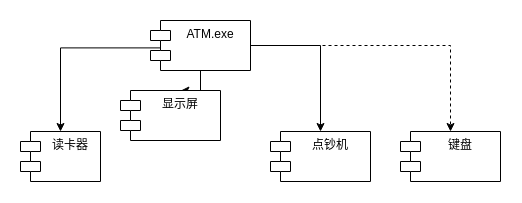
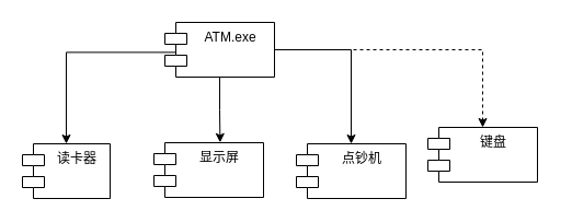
  <mxCell id="0" />
  <mxCell id="1" parent="0" />
  <mxCell id="2" style="edgeStyle=orthogonalEdgeStyle;rounded=0;orthogonalLoop=1;jettySize=auto;html=1;entryX=0.5;entryY=0;entryDx=0;entryDy=0;" edge="1" parent="1" source="6" target="9"><mxGeometry relative="1" as="geometry" /></mxCell>
  <mxCell id="3" style="edgeStyle=orthogonalEdgeStyle;rounded=0;orthogonalLoop=1;jettySize=auto;html=1;entryX=0.5;entryY=0;entryDx=0;entryDy=0;exitX=0.12;exitY=0.548;exitDx=0;exitDy=0;exitPerimeter=0;" edge="1" parent="1" source="6" target="7"><mxGeometry relative="1" as="geometry" /></mxCell>
  <mxCell id="4" style="edgeStyle=orthogonalEdgeStyle;rounded=0;orthogonalLoop=1;jettySize=auto;html=1;entryX=0.604;entryY=-0.004;entryDx=0;entryDy=0;entryPerimeter=0;" edge="1" parent="1" source="6" target="8"><mxGeometry relative="1" as="geometry" /></mxCell>
  <mxCell id="5" style="edgeStyle=orthogonalEdgeStyle;rounded=0;orthogonalLoop=1;jettySize=auto;html=1;entryX=0.5;entryY=0;entryDx=0;entryDy=0;dashed=1;" edge="1" parent="1" source="6" target="10"><mxGeometry relative="1" as="geometry" /></mxCell>
  <mxCell id="6" value="ATM.exe" style="shape=module;align=left;spacingLeft=20;align=center;verticalAlign=top;" vertex="1" parent="1"><mxGeometry x="150" y="20" width="100" height="50" as="geometry" /></mxCell>
  <mxCell id="7" value="读卡器" style="shape=module;align=left;spacingLeft=20;align=center;verticalAlign=top;" vertex="1" parent="1"><mxGeometry x="20" y="131" width="80" height="50" as="geometry" /></mxCell>
- <mxCell id="8" value="显示屏" style="shape=module;align=left;spacingLeft=20;align=center;verticalAlign=top;" vertex="1" parent="1"><mxGeometry x="120" y="90" width="100" height="50" as="geometry" /></mxCell>
+ <mxCell id="8" value="显示屏" style="shape=module;align=left;spacingLeft=20;align=center;verticalAlign=top;" vertex="1" parent="1"><mxGeometry x="140" y="130" width="100" height="50" as="geometry" /></mxCell>
  <mxCell id="9" value="点钞机" style="shape=module;align=left;spacingLeft=20;align=center;verticalAlign=top;" vertex="1" parent="1"><mxGeometry x="270" y="131" width="100" height="50" as="geometry" /></mxCell>
- <mxCell id="10" value="键盘" style="shape=module;align=left;spacingLeft=20;align=center;verticalAlign=top;" vertex="1" parent="1"><mxGeometry x="400" y="131" width="100" height="50" as="geometry" /></mxCell>
+ <mxCell id="10" value="键盘" style="shape=module;align=left;spacingLeft=20;align=center;verticalAlign=top;" vertex="1" parent="1"><mxGeometry x="390" y="116" width="100" height="50" as="geometry" /></mxCell>
